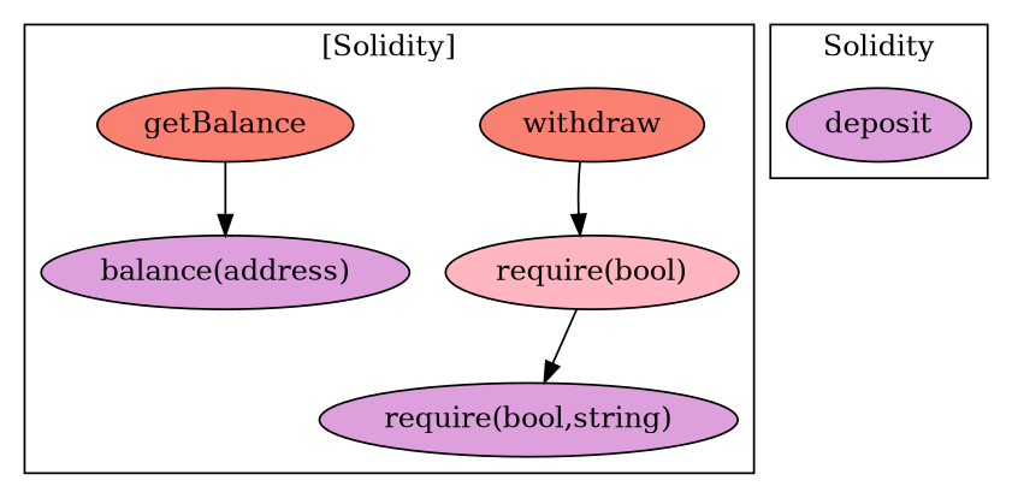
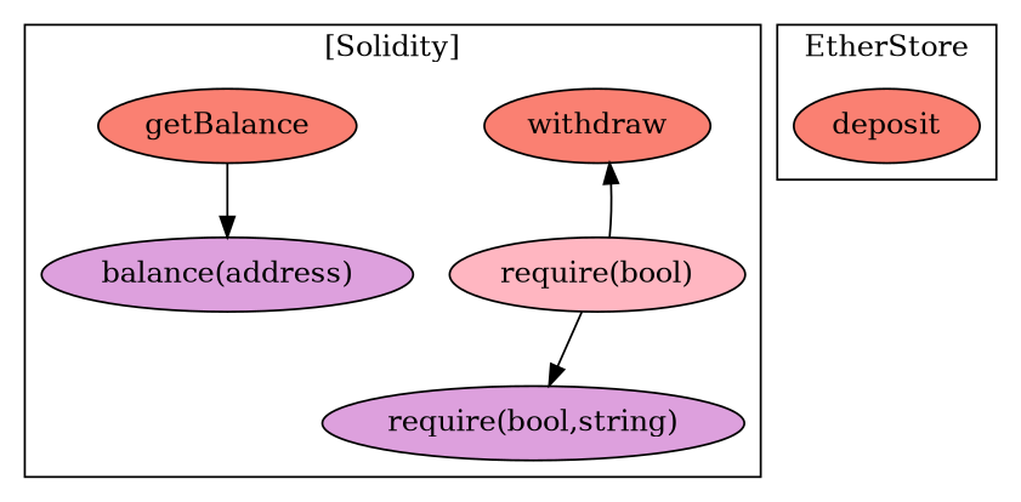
  strict digraph {
    node [fillcolor=plum style=filled]
    n1 [fillcolor=salmon label=withdraw]
    "require(bool)" [fillcolor=lightpink]
    "require(bool,string)"
    n4 [fillcolor=salmon label=getBalance]
    "balance(address)"
-   n6 [label=deposit]
+   n6 [fillcolor=salmon label=deposit]
    subgraph cluster_1 {
      label="[Solidity]"
      n1
      "require(bool)"
      "require(bool,string)"
      n4
      "balance(address)"
    }
    subgraph cluster_2 {
-     label=Solidity
+     label=EtherStore
      n6
    }
-   n1 -> "require(bool)"
+   "require(bool)" -> n1
    "require(bool)" -> "require(bool,string)"
    n4 -> "balance(address)"
  }
